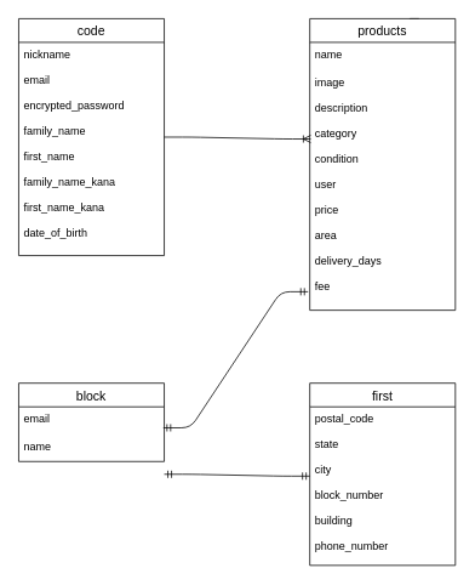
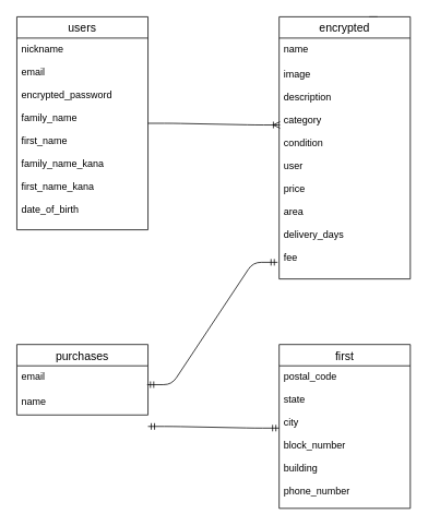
  <mxCell id="0" />
  <mxCell id="1" parent="0" />
  <mxCell id="2" style="edgeStyle=orthogonalEdgeStyle;rounded=0;orthogonalLoop=1;jettySize=auto;html=1;exitX=0.75;exitY=0;exitDx=0;exitDy=0;entryX=0.688;entryY=0.034;entryDx=0;entryDy=0;entryPerimeter=0;" edge="1" parent="1" source="3" target="3"><mxGeometry relative="1" as="geometry" /></mxCell>
- <mxCell id="3" value="products" style="swimlane;fontStyle=0;childLayout=stackLayout;horizontal=1;startSize=26;horizontalStack=0;resizeParent=1;resizeParentMax=0;resizeLast=0;collapsible=1;marginBottom=0;align=center;fontSize=14;" vertex="1" parent="1"><mxGeometry x="340" y="20" width="160" height="320" as="geometry" /></mxCell>
+ <mxCell id="3" value="encrypted" style="swimlane;fontStyle=0;childLayout=stackLayout;horizontal=1;startSize=26;horizontalStack=0;resizeParent=1;resizeParentMax=0;resizeLast=0;collapsible=1;marginBottom=0;align=center;fontSize=14;" vertex="1" parent="1"><mxGeometry x="340" y="20" width="160" height="320" as="geometry" /></mxCell>
  <mxCell id="4" value="name&#10;&#10;" style="text;strokeColor=none;fillColor=none;spacingLeft=4;spacingRight=4;overflow=hidden;rotatable=0;points=[[0,0.5],[1,0.5]];portConstraint=eastwest;fontSize=12;" vertex="1" parent="3"><mxGeometry y="26" width="160" height="30" as="geometry" /></mxCell>
  <mxCell id="5" value="image&#10;&#10;description&#10;&#10;category&#10;&#10;condition&#10;&#10;user&#10;&#10;price&#10;&#10;area&#10;&#10;delivery_days&#10;&#10;fee&#10;&#10;&#10;&#10;&#10;&#10;&#10;&#10;" style="text;strokeColor=none;fillColor=none;spacingLeft=4;spacingRight=4;overflow=hidden;rotatable=0;points=[[0,0.5],[1,0.5]];portConstraint=eastwest;fontSize=12;" vertex="1" parent="3"><mxGeometry y="56" width="160" height="264" as="geometry" /></mxCell>
- <mxCell id="6" value="code" style="swimlane;fontStyle=0;childLayout=stackLayout;horizontal=1;startSize=26;horizontalStack=0;resizeParent=1;resizeParentMax=0;resizeLast=0;collapsible=1;marginBottom=0;align=center;fontSize=14;" vertex="1" parent="1"><mxGeometry x="20" y="20" width="160" height="260" as="geometry" /></mxCell>
+ <mxCell id="6" value="users" style="swimlane;fontStyle=0;childLayout=stackLayout;horizontal=1;startSize=26;horizontalStack=0;resizeParent=1;resizeParentMax=0;resizeLast=0;collapsible=1;marginBottom=0;align=center;fontSize=14;" vertex="1" parent="1"><mxGeometry x="20" y="20" width="160" height="260" as="geometry" /></mxCell>
  <mxCell id="7" value="nickname&#10;&#10;email&#10;&#10;encrypted_password&#10;&#10;family_name&#10;&#10;first_name&#10;&#10;family_name_kana&#10;&#10;first_name_kana&#10;&#10;date_of_birth&#10;&#10;&#10;&#10;" style="text;strokeColor=none;fillColor=none;spacingLeft=4;spacingRight=4;overflow=hidden;rotatable=0;points=[[0,0.5],[1,0.5]];portConstraint=eastwest;fontSize=12;" vertex="1" parent="6"><mxGeometry y="26" width="160" height="234" as="geometry" /></mxCell>
- <mxCell id="8" value="block" style="swimlane;fontStyle=0;childLayout=stackLayout;horizontal=1;startSize=26;horizontalStack=0;resizeParent=1;resizeParentMax=0;resizeLast=0;collapsible=1;marginBottom=0;align=center;fontSize=14;" vertex="1" parent="1"><mxGeometry x="20" y="420" width="160" height="86" as="geometry" /></mxCell>
+ <mxCell id="8" value="purchases" style="swimlane;fontStyle=0;childLayout=stackLayout;horizontal=1;startSize=26;horizontalStack=0;resizeParent=1;resizeParentMax=0;resizeLast=0;collapsible=1;marginBottom=0;align=center;fontSize=14;" vertex="1" parent="1"><mxGeometry x="20" y="420" width="160" height="86" as="geometry" /></mxCell>
  <mxCell id="9" value="email" style="text;strokeColor=none;fillColor=none;spacingLeft=4;spacingRight=4;overflow=hidden;rotatable=0;points=[[0,0.5],[1,0.5]];portConstraint=eastwest;fontSize=12;" vertex="1" parent="8"><mxGeometry y="26" width="160" height="30" as="geometry" /></mxCell>
  <mxCell id="10" value="name" style="text;strokeColor=none;fillColor=none;spacingLeft=4;spacingRight=4;overflow=hidden;rotatable=0;points=[[0,0.5],[1,0.5]];portConstraint=eastwest;fontSize=12;" vertex="1" parent="8"><mxGeometry y="56" width="160" height="30" as="geometry" /></mxCell>
  <mxCell id="11" value="first" style="swimlane;fontStyle=0;childLayout=stackLayout;horizontal=1;startSize=26;horizontalStack=0;resizeParent=1;resizeParentMax=0;resizeLast=0;collapsible=1;marginBottom=0;align=center;fontSize=14;" vertex="1" parent="1"><mxGeometry x="340" y="420" width="160" height="200" as="geometry" /></mxCell>
  <mxCell id="12" value="postal_code&#10;&#10;state&#10;&#10;city&#10;&#10;block_number&#10;&#10;building&#10;&#10;phone_number&#10;&#10;&#10;&#10;" style="text;strokeColor=none;fillColor=none;spacingLeft=4;spacingRight=4;overflow=hidden;rotatable=0;points=[[0,0.5],[1,0.5]];portConstraint=eastwest;fontSize=12;" vertex="1" parent="11"><mxGeometry y="26" width="160" height="174" as="geometry" /></mxCell>
  <mxCell id="13" value="" style="edgeStyle=entityRelationEdgeStyle;fontSize=12;html=1;endArrow=ERmandOne;startArrow=ERmandOne;entryX=0;entryY=0.437;entryDx=0;entryDy=0;entryPerimeter=0;" edge="1" parent="1" target="12"><mxGeometry width="100" height="100" relative="1" as="geometry"><mxPoint x="180" y="520" as="sourcePoint" /><mxPoint x="280" y="420" as="targetPoint" /></mxGeometry></mxCell>
  <mxCell id="14" value="" style="edgeStyle=entityRelationEdgeStyle;fontSize=12;html=1;endArrow=ERmandOne;startArrow=ERmandOne;entryX=-0.012;entryY=0.923;entryDx=0;entryDy=0;entryPerimeter=0;" edge="1" parent="1" target="5"><mxGeometry width="100" height="100" relative="1" as="geometry"><mxPoint x="179" y="469" as="sourcePoint" /><mxPoint x="330" y="290" as="targetPoint" /></mxGeometry></mxCell>
  <mxCell id="15" value="" style="edgeStyle=entityRelationEdgeStyle;fontSize=12;html=1;endArrow=ERoneToMany;entryX=0.006;entryY=0.288;entryDx=0;entryDy=0;entryPerimeter=0;" edge="1" parent="1" target="5"><mxGeometry width="100" height="100" relative="1" as="geometry"><mxPoint x="180" y="150" as="sourcePoint" /><mxPoint x="280" y="50" as="targetPoint" /></mxGeometry></mxCell>
